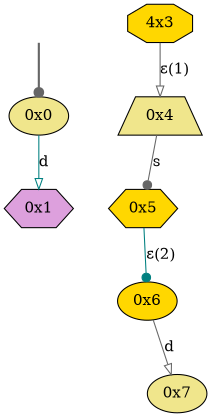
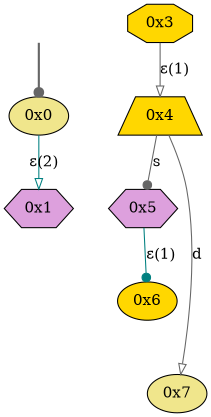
  digraph {
    node [style=filled fillcolor=khaki shape=ellipse]
    edge [arrowhead=dot color=gray40]
    fake [style=invisible fillcolor="" shape=""]
    "0x0" [root=true]
    "0x1" [fillcolor=plum shape=hexagon]
-   "0x3" [fillcolor=gold shape=octagon label="4x3"]
-   "0x4" [shape=trapezium]
-   "0x5" [fillcolor=gold shape=hexagon]
+   "0x3" [fillcolor=gold shape=octagon]
+   "0x4" [fillcolor=gold shape=trapezium]
+   "0x5" [fillcolor=plum shape=hexagon]
    "0x6" [fillcolor=gold]
    "0x7"
    fake -> "0x0" [style=bold]
-   "0x0" -> "0x1" [arrowhead=onormal color=teal label=d]
+   "0x0" -> "0x1" [arrowhead=onormal color=teal label="ε(2)"]
    "0x3" -> "0x4" [arrowhead=onormal label="ε(1)"]
    "0x4" -> "0x5" [label=s]
-   "0x5" -> "0x6" [color=teal label="ε(2)"]
-   "0x6" -> "0x7" [arrowhead=onormal label=d]
+   "0x5" -> "0x6" [color=teal label="ε(1)"]
+   "0x4" -> "0x7" [arrowhead=onormal label=d]
  }
